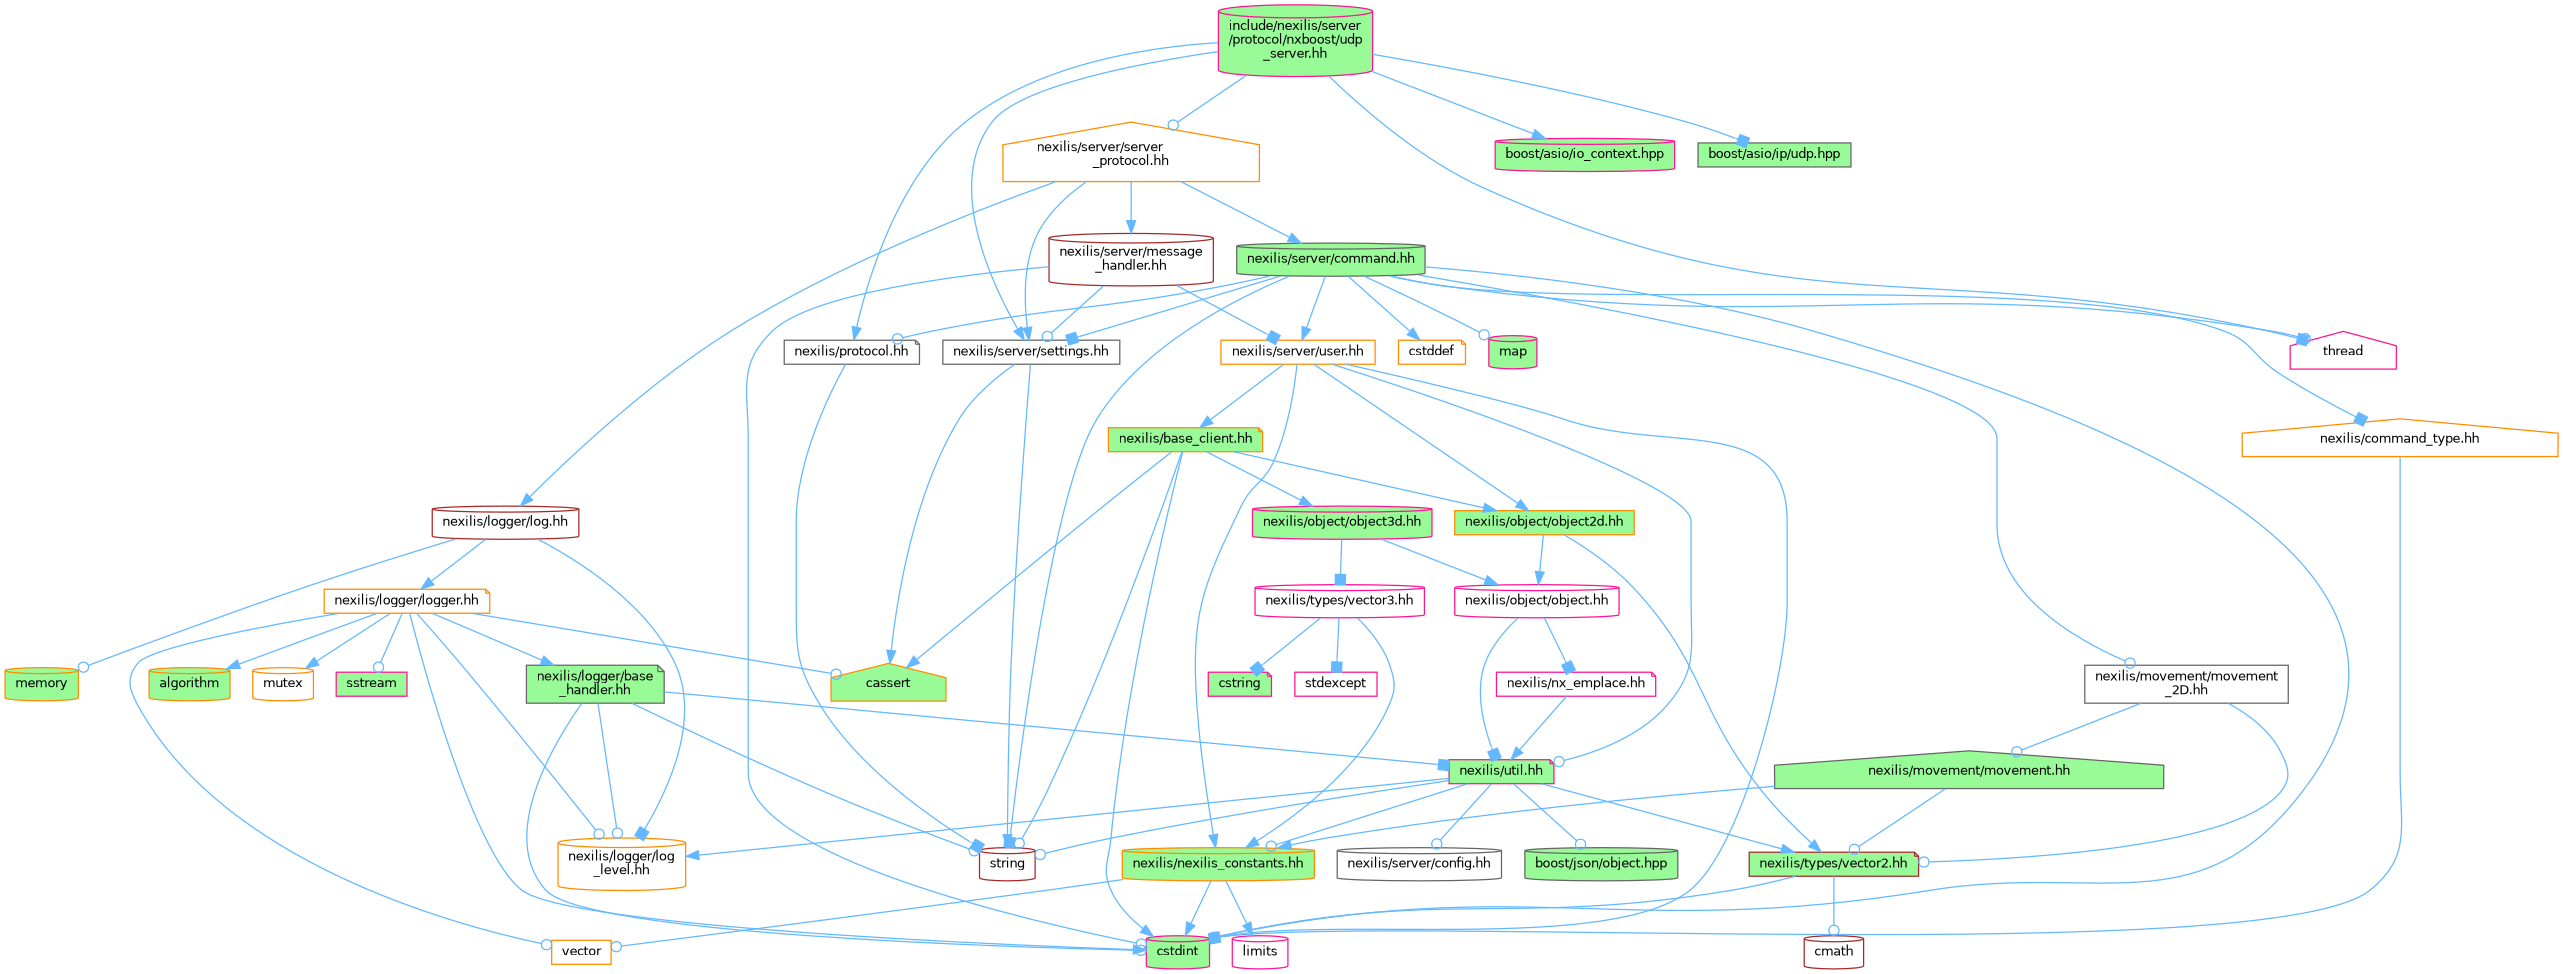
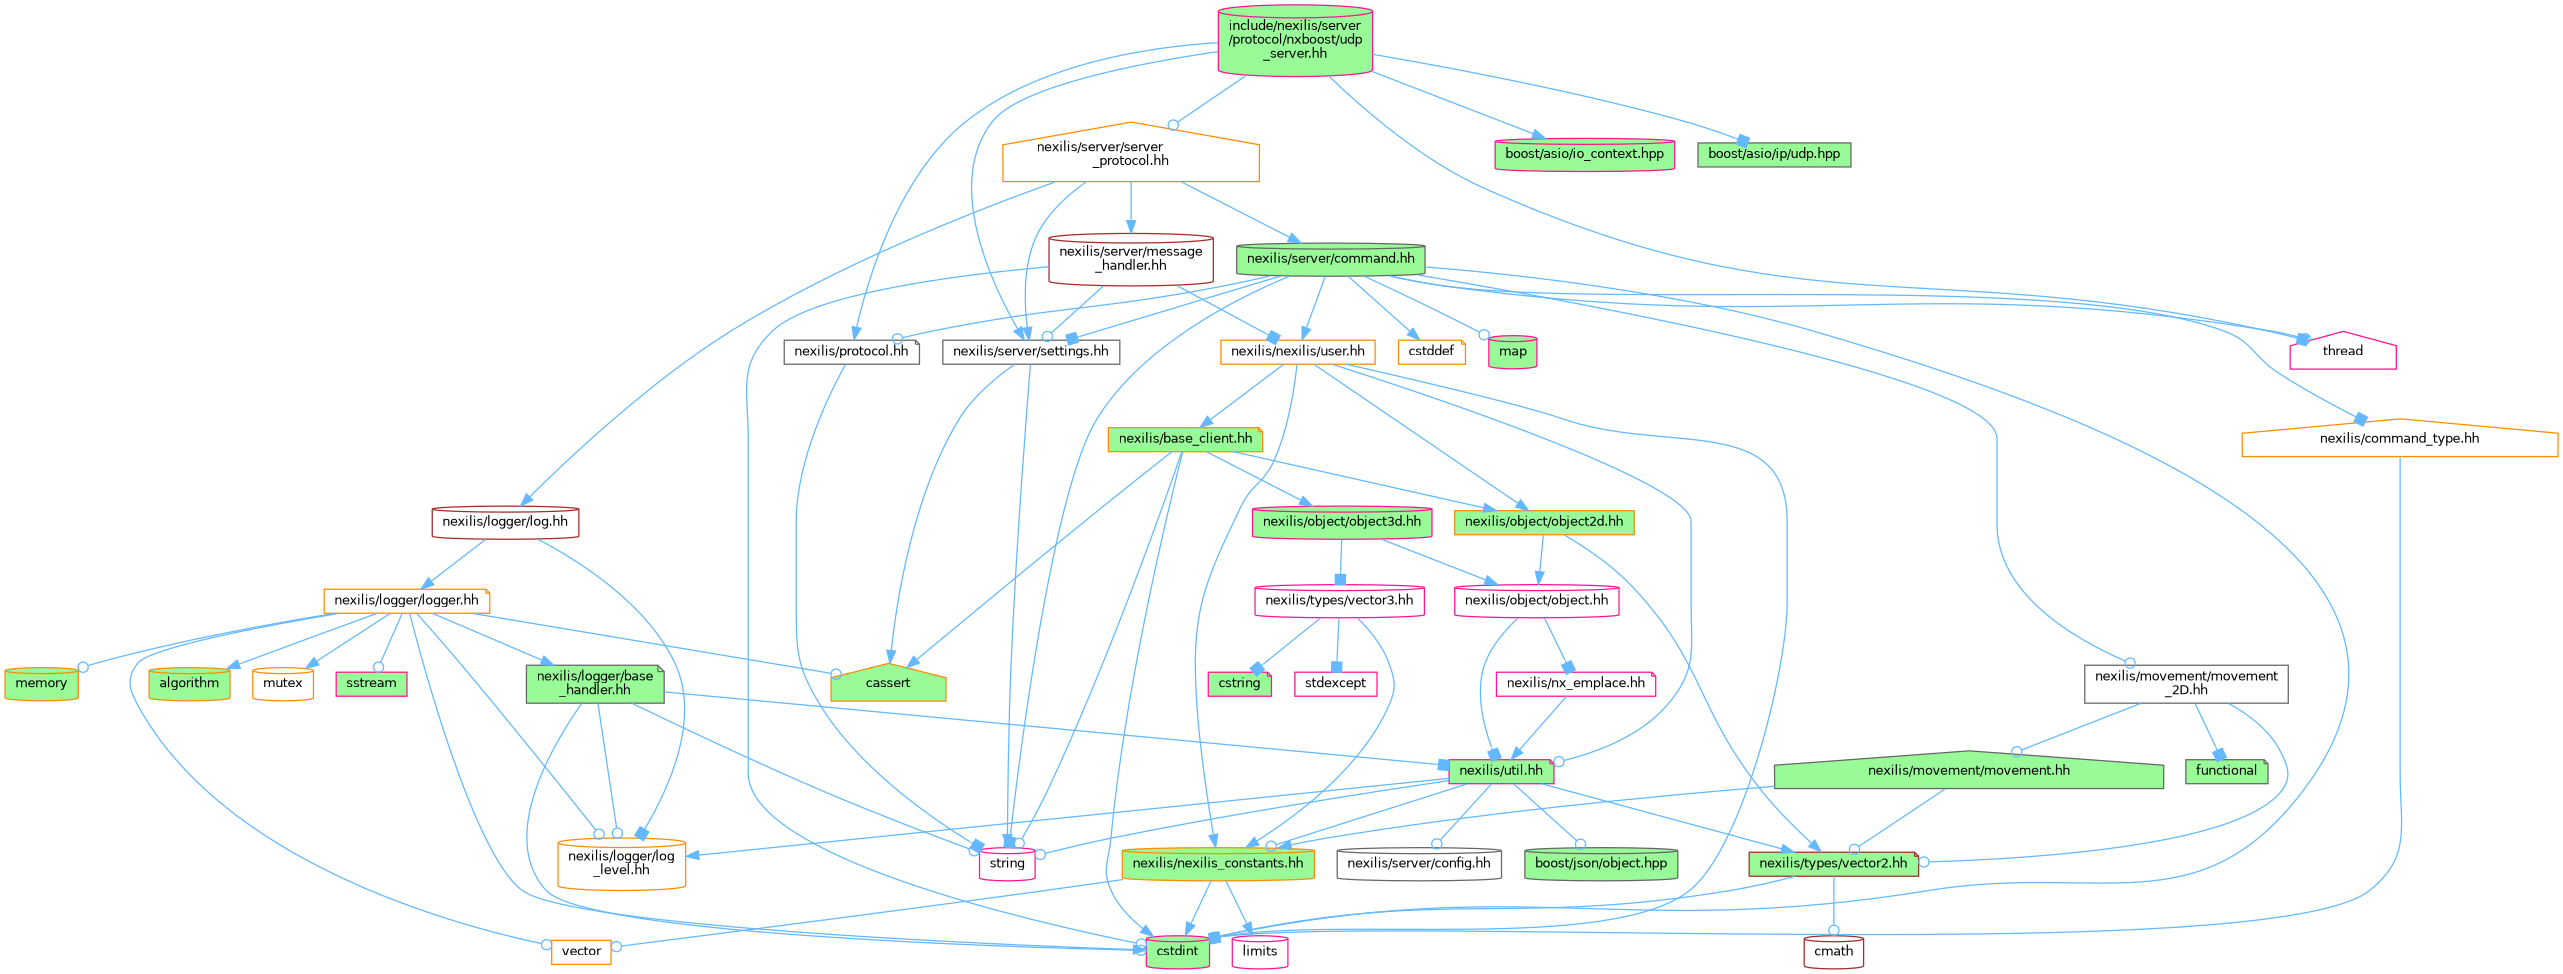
  digraph {
    node [color=deeppink fillcolor=white fontname=Helvetica fontsize=10 shape=cylinder style=filled]
    edge [arrowhead=normal color=steelblue1 fontname=Helvetica fontsize=10 labelfontname=Helvetica labelfontsize=10 style=solid]
    n1 [fillcolor=palegreen fontcolor=black height=0.2 label="include/nexilis/server\l/protocol/nxboost/udp\l_server.hh" width=0.4]
    n2 [color=gray40 height=0.2 label="nexilis/protocol.hh" shape=note width=0.4]
    n3 [color=darkorange height=0.2 label="nexilis/server/server\l_protocol.hh" shape=house width=0.4]
    n4 [color=gray40 height=0.2 label="nexilis/server/settings.hh" shape=box width=0.4]
    n5 [height=0.2 label=thread shape=house width=0.4]
    n6 [fillcolor=palegreen height=0.2 label="boost/asio/io_context.hpp" width=0.4]
    n7 [color=gray40 fillcolor=palegreen height=0.2 label="boost/asio/ip/udp.hpp" shape=box width=0.4]
-   n8 [color=brown height=0.2 label=string width=0.4]
+   n8 [height=0.2 label=string width=0.4]
    n9 [color=brown height=0.2 label="nexilis/logger/log.hh" width=0.4]
    n10 [color=gray40 fillcolor=palegreen height=0.2 label="nexilis/server/command.hh" width=0.4]
    n11 [color=brown height=0.2 label="nexilis/server/message\l_handler.hh" width=0.4]
    n12 [color=darkorange fillcolor=palegreen height=0.2 label=cassert shape=house width=0.4]
    n13 [color=darkorange height=0.2 label="nexilis/logger/log\l_level.hh" width=0.4]
    n14 [color=darkorange height=0.2 label="nexilis/logger/logger.hh" shape=note width=0.4]
    n15 [color=gray40 fillcolor=palegreen height=0.2 label="nexilis/logger/base\l_handler.hh" shape=note width=0.4]
    n16 [fillcolor=palegreen height=0.2 label=cstdint width=0.4]
    n17 [color=darkorange height=0.2 label=vector shape=box width=0.4]
    n18 [color=darkorange fillcolor=palegreen height=0.2 label=algorithm width=0.4]
    n19 [color=darkorange fillcolor=palegreen height=0.2 label=memory width=0.4]
    n20 [color=darkorange height=0.2 label=mutex width=0.4]
    n21 [fillcolor=palegreen height=0.2 label=sstream shape=box width=0.4]
    n22 [fillcolor=palegreen height=0.2 label="nexilis/util.hh" shape=note width=0.4]
    n23 [color=darkorange fillcolor=palegreen height=0.2 label="nexilis/nexilis_constants.hh" width=0.4]
    n24 [color=gray40 height=0.2 label="nexilis/server/config.hh" width=0.4]
    n25 [color=brown fillcolor=palegreen height=0.2 label="nexilis/types/vector2.hh" shape=note width=0.4]
    n26 [color=gray40 fillcolor=palegreen height=0.2 label="boost/json/object.hpp" width=0.4]
    n27 [height=0.2 label=limits width=0.4]
    n28 [color=brown height=0.2 label=cmath width=0.4]
    n29 [color=darkorange height=0.2 label="nexilis/command_type.hh" shape=house width=0.4]
    n30 [color=gray40 height=0.2 label="nexilis/movement/movement\l_2D.hh" shape=box width=0.4]
-   n31 [color=darkorange height=0.2 label="nexilis/server/user.hh" shape=box width=0.4]
+   n31 [color=darkorange height=0.2 label="nexilis/nexilis/user.hh" shape=box width=0.4]
    n32 [color=darkorange height=0.2 label=cstddef shape=note width=0.4]
    n33 [fillcolor=palegreen height=0.2 label=map width=0.4]
    n34 [color=gray40 fillcolor=palegreen height=0.2 label="nexilis/movement/movement.hh" shape=house width=0.4]
+   n35 [color=gray40 fillcolor=palegreen height=0.2 label=functional shape=note width=0.4]
    n36 [color=darkorange fillcolor=palegreen height=0.2 label="nexilis/base_client.hh" shape=note width=0.4]
    n37 [color=darkorange fillcolor=palegreen height=0.2 label="nexilis/object/object2d.hh" shape=box width=0.4]
    n38 [fillcolor=palegreen height=0.2 label="nexilis/object/object3d.hh" width=0.4]
    n39 [height=0.2 label="nexilis/object/object.hh" width=0.4]
    n40 [height=0.2 label="nexilis/types/vector3.hh" width=0.4]
    n41 [height=0.2 label="nexilis/nx_emplace.hh" shape=note width=0.4]
    n42 [fillcolor=palegreen height=0.2 label=cstring shape=note width=0.4]
    n43 [height=0.2 label=stdexcept shape=box width=0.4]
    n1 -> n2
    n1 -> n3 [arrowhead=odot]
    n1 -> n4
    n1 -> n5 [arrowhead=box]
    n1 -> n6
    n1 -> n7 [arrowhead=box]
    n2 -> n8 [arrowhead=box]
    n3 -> n4
    n3 -> n9
    n3 -> n10
    n3 -> n11
    n4 -> n8
    n4 -> n12
    n9 -> n13 [arrowhead=box]
    n9 -> n14
    n10 -> n2 [arrowhead=odot]
    n10 -> n4 [arrowhead=box]
    n10 -> n5 [arrowhead=odot]
    n10 -> n8 [arrowhead=box]
    n10 -> n16 [arrowhead=odot]
    n10 -> n29 [arrowhead=box]
    n10 -> n30 [arrowhead=odot]
    n10 -> n31
    n10 -> n32
    n10 -> n33 [arrowhead=odot]
    n11 -> n4 [arrowhead=odot]
    n11 -> n16 [arrowhead=odot]
    n11 -> n31 [arrowhead=box]
    n14 -> n12 [arrowhead=odot]
    n14 -> n13 [arrowhead=odot]
    n14 -> n15
    n14 -> n16
    n14 -> n17 [arrowhead=odot]
    n14 -> n18
-   n9 -> n19 [arrowhead=odot]
+   n14 -> n19 [arrowhead=odot]
    n14 -> n20
    n14 -> n21 [arrowhead=odot]
    n15 -> n8 [arrowhead=odot]
    n15 -> n13 [arrowhead=odot]
    n15 -> n16 [arrowhead=odot]
    n15 -> n22 [arrowhead=box]
    n22 -> n8 [arrowhead=odot]
    n22 -> n13
    n22 -> n23 [arrowhead=odot]
    n22 -> n24 [arrowhead=odot]
    n22 -> n25
    n22 -> n26 [arrowhead=odot]
    n23 -> n16
    n23 -> n17 [arrowhead=odot]
    n23 -> n27
    n25 -> n16 [arrowhead=odot]
    n25 -> n28 [arrowhead=odot]
    n29 -> n16 [arrowhead=box]
    n30 -> n25 [arrowhead=odot]
    n30 -> n34 [arrowhead=odot]
+   n30 -> n35 [arrowhead=box]
    n31 -> n16 [arrowhead=box]
    n31 -> n22 [arrowhead=odot]
    n31 -> n23
    n31 -> n36
    n31 -> n37
    n34 -> n23
    n34 -> n25 [arrowhead=odot]
    n36 -> n8 [arrowhead=odot]
    n36 -> n12
    n36 -> n16
    n36 -> n37
    n36 -> n38
    n37 -> n25
    n37 -> n39
    n38 -> n39
    n38 -> n40 [arrowhead=box]
    n39 -> n22 [arrowhead=box]
    n39 -> n41 [arrowhead=box]
    n40 -> n23
    n40 -> n42 [arrowhead=box]
    n40 -> n43 [arrowhead=box]
    n41 -> n22
  }
